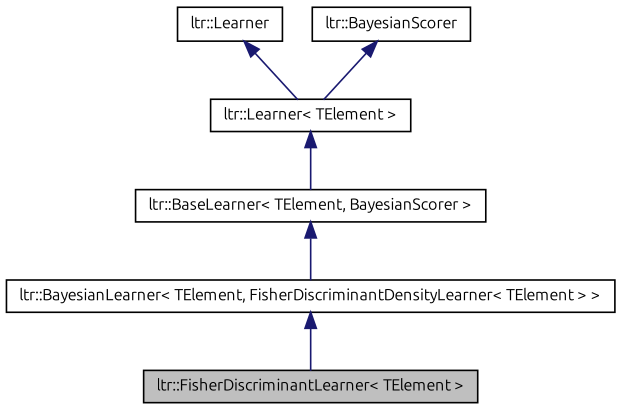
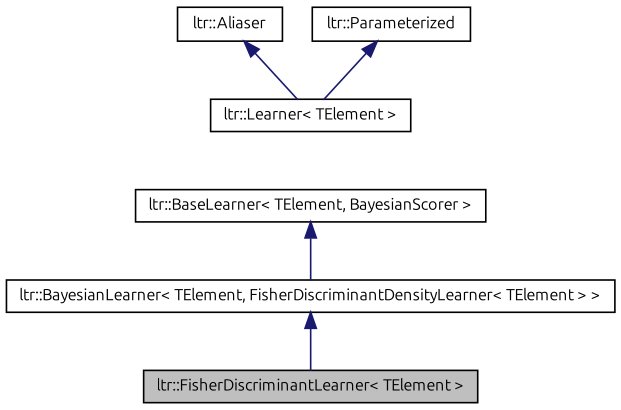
  digraph {
    fontname=Ubuntu
    node [color=black fillcolor=white fontname=Ubuntu fontsize=10 shape=record style=filled]
    edge [color=midnightblue dir=back fontname=Ubuntu fontsize=10 labelfontname=Helvetica labelfontsize=10 style=solid]
    n1 [fillcolor=grey75 fontcolor=black height=0.2 label="ltr::FisherDiscriminantLearner\< TElement \>" width=0.4]
    n2 [height=0.2 label="ltr::BayesianLearner\< TElement, FisherDiscriminantDensityLearner\< TElement \> \>" width=0.4]
    n3 [height=0.2 label="ltr::BaseLearner\< TElement, BayesianScorer \>" width=0.4]
    n4 [height=0.2 label="ltr::Learner\< TElement \>" width=0.4]
-   n5 [height=0.2 label="ltr::Learner" width=0.4]
-   n6 [height=0.2 label="ltr::BayesianScorer" width=0.4]
+   n5 [height=0.2 label="ltr::Aliaser" width=0.4]
+   n6 [height=0.2 label="ltr::Parameterized" width=0.4]
    n2 -> n1
    n3 -> n2
-   n4 -> n3
    n5 -> n4
    n6 -> n4
  }
